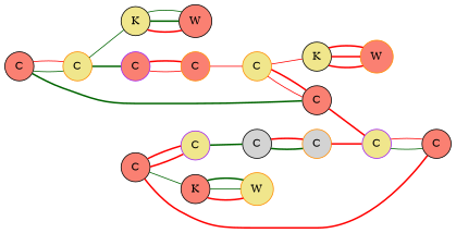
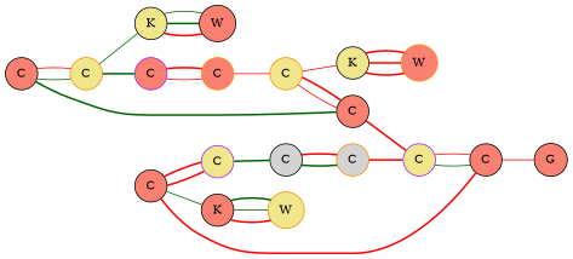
  digraph {
    rankdir=LR
    node [color=black shape=circle style=filled fillcolor=salmon]
    edge [arrowhead=none color=red style=bold]
    n1 [label=C]
    n2 [color=darkorange label=C fillcolor=khaki]
    n3 [label=C]
    n4 [color=purple label=C]
    n5 [label=K fillcolor=khaki]
    n6 [color=purple label=C fillcolor=khaki]
    n7 [color=darkorange label=C]
    n8 [label=W]
    n9 [color=darkorange label=C fillcolor=khaki]
    n10 [label=K fillcolor=khaki]
    n11 [label=W color=darkorange]
    n12 [label=C]
    n13 [label=C]
    n14 [color=purple label=C fillcolor=khaki]
    n15 [label=K]
    n16 [label=C fillcolor=lightgrey]
+   n17 [label=G]
    n18 [label=W fillcolor=khaki color=darkorange]
    n19 [color=darkorange label=C fillcolor=lightgrey]
    n1 -> n2 [color=darkgreen style=solid]
    n1 -> n2 [style=solid]
    n1 -> n3 [color=darkgreen]
    n2 -> n4 [color=darkgreen]
    n2 -> n5 [color=darkgreen style=solid]
    n3 -> n6
    n4 -> n7 [style=solid]
    n4 -> n7
    n5 -> n8
    n5 -> n8 [color=darkgreen]
    n5 -> n8 [color=darkgreen style=solid]
    n6 -> n12 [color=darkgreen style=solid]
    n6 -> n12 [style=solid]
    n7 -> n9 [style=solid]
    n9 -> n3 [style=solid]
    n9 -> n3
    n9 -> n10 [style=solid]
    n10 -> n11
    n10 -> n11
    n10 -> n11
+   n12 -> n17 [style=solid]
    n13 -> n12
    n13 -> n14
    n13 -> n14
    n13 -> n15 [color=darkgreen style=solid]
    n14 -> n16 [color=darkgreen]
    n15 -> n18
    n15 -> n18 [color=darkgreen style=solid]
    n15 -> n18 [color=darkgreen]
    n16 -> n19 [color=darkgreen]
    n16 -> n19
    n19 -> n6
  }
